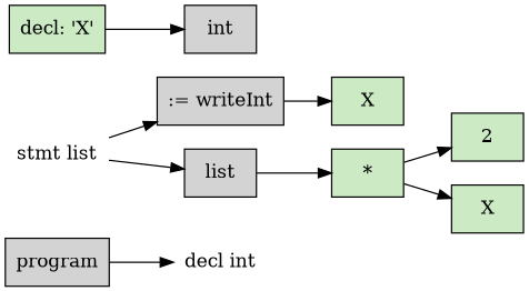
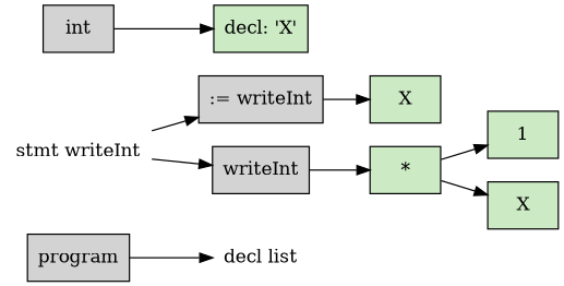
  digraph {
    fontname="DejaVu Serif"
    ordering=out
    rankdir=LR
    node [fillcolor="/pastel13/3" fontname="DejaVu Serif" shape=box style=filled]
    edge [fontname="DejaVu Serif"]
    n1 [fillcolor="/x11/lightgrey" label=program]
-   n2 [fillcolor="/x11/white" label="decl int" shape=none]
-   n3 [fillcolor="/x11/white" label="stmt list" shape=none]
+   n2 [fillcolor="/x11/white" label="decl list" shape=none]
+   n3 [fillcolor="/x11/white" label="stmt writeInt" shape=none]
    n4 [fillcolor="/x11/lightgrey" label=":= writeInt"]
-   n5 [fillcolor="/x11/lightgrey" label=list]
+   n5 [fillcolor="/x11/lightgrey" label=writeInt]
    n6 [label="decl: 'X'"]
    n7 [fillcolor="/x11/lightgrey" label=int]
    n8 [label=X]
    n9 [label="*"]
-   n10 [label=2]
+   n10 [label=1]
    n11 [label=X]
    n1 -> n2
    n3 -> n4
    n3 -> n5
    n4 -> n8
    n5 -> n9
-   n6 -> n7
+   n7 -> n6
    n9 -> n10
    n9 -> n11
  }
